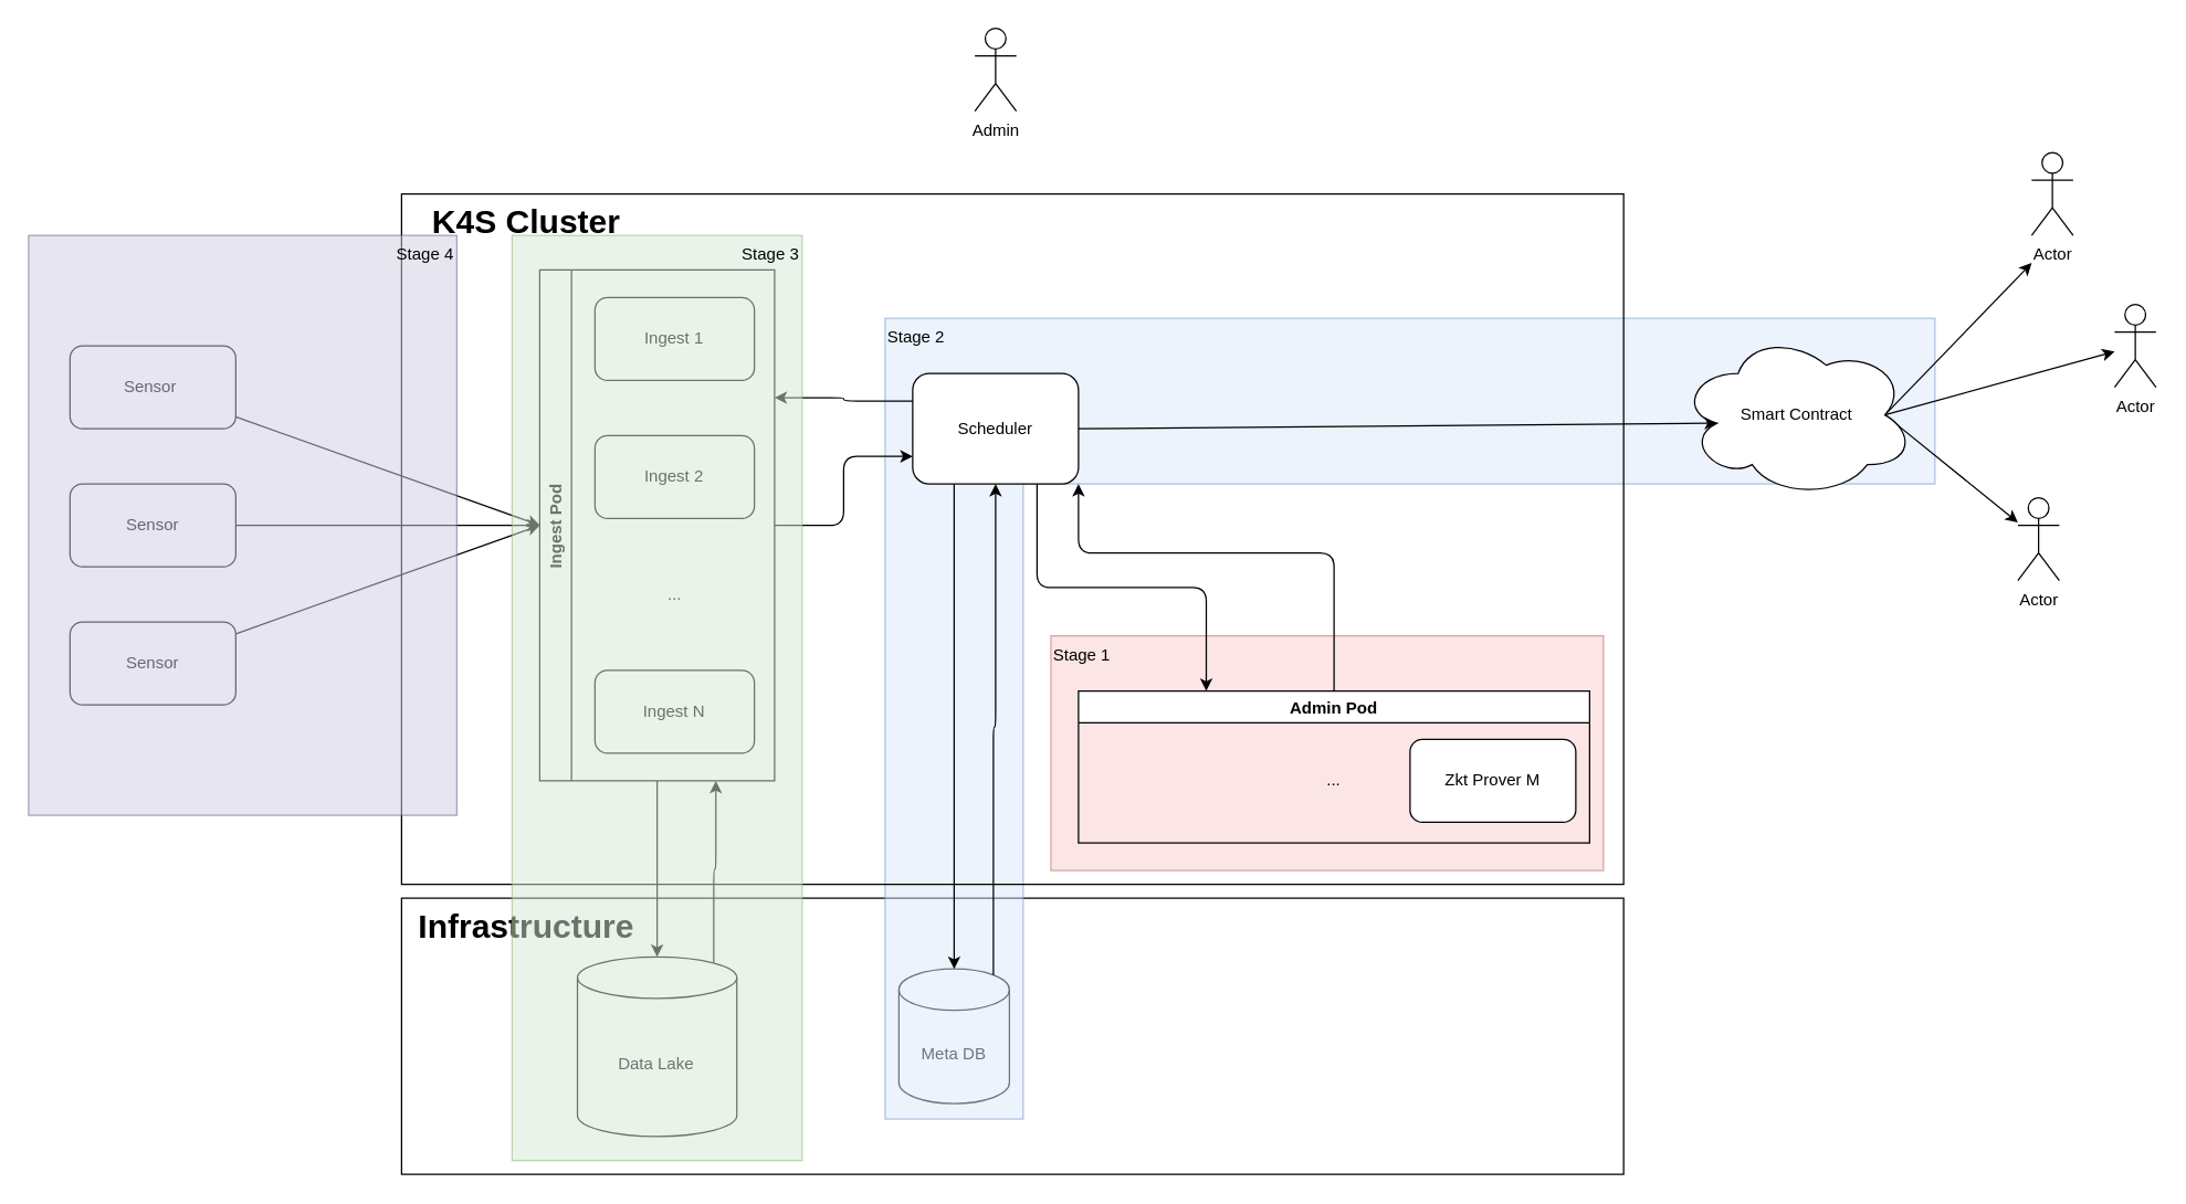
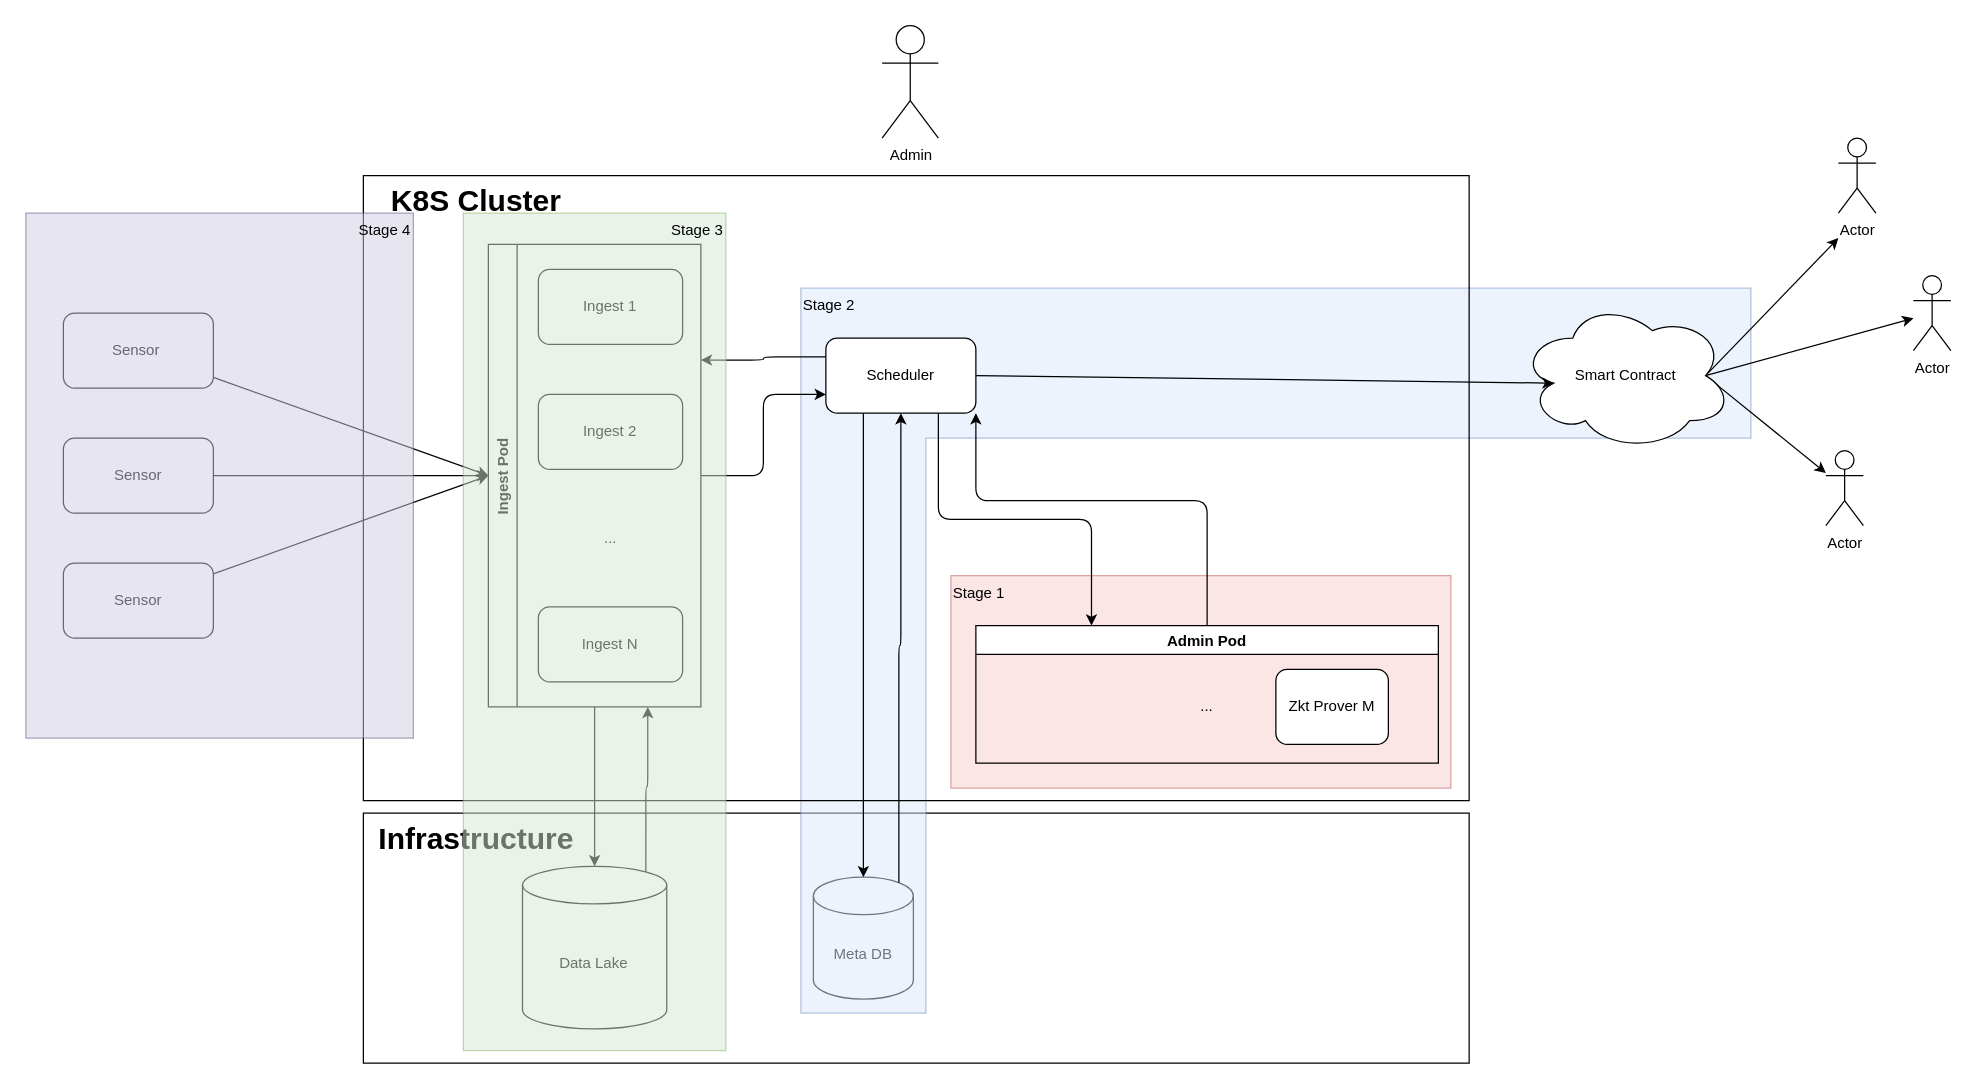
  <mxCell id="0" />
  <mxCell id="1" parent="0" />
  <mxCell id="2" value="" style="group" parent="1" vertex="1" connectable="0"><mxGeometry x="290" y="650" width="884.62" height="200" as="geometry" /></mxCell>
  <mxCell id="3" value="" style="rounded=0;whiteSpace=wrap;html=1;fillColor=none;align=left;" parent="2" vertex="1"><mxGeometry width="884.62" height="200" as="geometry" /></mxCell>
  <mxCell id="4" value="Infrastructure" style="text;strokeColor=none;fillColor=none;html=1;fontSize=24;fontStyle=1;verticalAlign=middle;align=center;fontFamily=Helvetica;fontColor=default;container=1;" parent="2" vertex="1"><mxGeometry width="180.0" height="42.54" as="geometry" /></mxCell>
  <mxCell id="5" value="Data Lake" style="shape=cylinder3;whiteSpace=wrap;html=1;boundedLbl=1;backgroundOutline=1;size=15;fontFamily=Helvetica;fontSize=12;fontColor=default;strokeColor=default;fillColor=default;" parent="2" vertex="1"><mxGeometry x="127.305" y="42.54" width="115.385" height="130" as="geometry" /></mxCell>
  <mxCell id="6" value="Meta DB" style="shape=cylinder3;whiteSpace=wrap;html=1;boundedLbl=1;backgroundOutline=1;size=15;fontFamily=Helvetica;fontSize=12;fontColor=default;strokeColor=default;fillColor=default;" parent="2" vertex="1"><mxGeometry x="360" y="51.27" width="80" height="97.46" as="geometry" /></mxCell>
  <mxCell id="7" value="Stage 2" style="shape=corner;whiteSpace=wrap;html=1;fillColor=#dae8fc;opacity=50;dx=100;dy=120;strokeColor=#6c8ebf;align=left;verticalAlign=top;" parent="1" vertex="1"><mxGeometry x="640" y="230" width="760" height="580" as="geometry" /></mxCell>
  <mxCell id="8" value="" style="group;fillColor=none;align=left;" parent="1" vertex="1" connectable="0"><mxGeometry x="290" y="140" width="884.62" height="500" as="geometry" /></mxCell>
  <mxCell id="9" value="" style="rounded=0;whiteSpace=wrap;html=1;fillColor=none;align=left;" parent="8" vertex="1"><mxGeometry width="884.62" height="500" as="geometry" /></mxCell>
- <mxCell id="10" value="K4S Cluster" style="text;strokeColor=none;fillColor=none;html=1;fontSize=24;fontStyle=1;verticalAlign=middle;align=center;fontFamily=Helvetica;fontColor=default;container=1;" parent="8" vertex="1"><mxGeometry width="180.0" height="42.54" as="geometry" /></mxCell>
- <mxCell id="11" value="Scheduler" style="rounded=1;whiteSpace=wrap;html=1;" parent="8" vertex="1"><mxGeometry x="370" y="130" width="120" height="80" as="geometry" /></mxCell>
+ <mxCell id="10" value="K8S Cluster" style="text;strokeColor=none;fillColor=none;html=1;fontSize=24;fontStyle=1;verticalAlign=middle;align=center;fontFamily=Helvetica;fontColor=default;container=1;" parent="8" vertex="1"><mxGeometry width="180.0" height="42.54" as="geometry" /></mxCell>
+ <mxCell id="11" value="Scheduler" style="rounded=1;whiteSpace=wrap;html=1;" parent="8" vertex="1"><mxGeometry x="370" y="130" width="120" height="60" as="geometry" /></mxCell>
  <mxCell id="12" value="Stage 1" style="rounded=0;whiteSpace=wrap;html=1;fillColor=#f8cecc;strokeColor=#b85450;opacity=50;align=left;verticalAlign=top;" parent="8" vertex="1"><mxGeometry x="470" y="320" width="400" height="170" as="geometry" /></mxCell>
  <mxCell id="13" style="html=1;fontFamily=Helvetica;fontSize=12;fontColor=default;endArrow=classic;endFill=1;entryX=0;entryY=0.5;entryDx=0;entryDy=0;" parent="1" source="14" target="34" edge="1"><mxGeometry relative="1" as="geometry"><mxPoint x="357" y="270" as="targetPoint" /></mxGeometry></mxCell>
  <mxCell id="14" value="Sensor&amp;nbsp;" style="rounded=1;whiteSpace=wrap;html=1;" parent="1" vertex="1"><mxGeometry x="50" y="250" width="120" height="60" as="geometry" /></mxCell>
  <mxCell id="15" style="edgeStyle=none;html=1;fontFamily=Helvetica;fontSize=12;fontColor=default;endArrow=classic;endFill=1;entryX=0;entryY=0.5;entryDx=0;entryDy=0;" parent="1" source="16" target="34" edge="1"><mxGeometry relative="1" as="geometry"><mxPoint x="356.923" y="270" as="targetPoint" /></mxGeometry></mxCell>
  <mxCell id="16" value="Sensor" style="rounded=1;whiteSpace=wrap;html=1;" parent="1" vertex="1"><mxGeometry x="50" y="350" width="120" height="60" as="geometry" /></mxCell>
  <mxCell id="17" style="edgeStyle=none;html=1;fontFamily=Helvetica;fontSize=12;fontColor=default;endArrow=classic;endFill=1;entryX=0;entryY=0.5;entryDx=0;entryDy=0;" parent="1" source="18" target="34" edge="1"><mxGeometry relative="1" as="geometry"><mxPoint x="356.923" y="270" as="targetPoint" /></mxGeometry></mxCell>
  <mxCell id="18" value="Sensor" style="rounded=1;whiteSpace=wrap;html=1;" parent="1" vertex="1"><mxGeometry x="50" y="450" width="120" height="60" as="geometry" /></mxCell>
  <mxCell id="19" style="edgeStyle=none;html=1;fontFamily=Helvetica;fontSize=12;fontColor=default;endArrow=classic;endFill=1;exitX=0.875;exitY=0.5;exitDx=0;exitDy=0;exitPerimeter=0;" parent="1" source="22" edge="1"><mxGeometry relative="1" as="geometry"><mxPoint x="1470" y="190" as="targetPoint" /></mxGeometry></mxCell>
  <mxCell id="20" style="edgeStyle=none;html=1;fontFamily=Helvetica;fontSize=12;fontColor=default;endArrow=classic;endFill=1;exitX=0.875;exitY=0.5;exitDx=0;exitDy=0;exitPerimeter=0;" parent="1" source="22" target="25" edge="1"><mxGeometry relative="1" as="geometry" /></mxCell>
  <mxCell id="21" style="edgeStyle=none;html=1;exitX=0.875;exitY=0.5;exitDx=0;exitDy=0;exitPerimeter=0;fontFamily=Helvetica;fontSize=12;fontColor=default;endArrow=classic;endFill=1;" parent="1" source="22" target="26" edge="1"><mxGeometry relative="1" as="geometry" /></mxCell>
  <mxCell id="22" value="Smart Contract" style="ellipse;shape=cloud;whiteSpace=wrap;html=1;fontFamily=Helvetica;fontSize=12;fontColor=default;strokeColor=default;fillColor=default;" parent="1" vertex="1"><mxGeometry x="1215" y="240" width="170" height="120" as="geometry" /></mxCell>
  <mxCell id="23" style="edgeStyle=none;html=1;exitX=1;exitY=0.5;exitDx=0;exitDy=0;fontFamily=Helvetica;fontSize=12;fontColor=default;endArrow=classic;endFill=1;entryX=0.16;entryY=0.55;entryDx=0;entryDy=0;entryPerimeter=0;" parent="1" source="11" target="22" edge="1"><mxGeometry relative="1" as="geometry"><mxPoint x="1270" y="300" as="targetPoint" /><mxPoint x="1005.382" y="390" as="sourcePoint" /></mxGeometry></mxCell>
  <mxCell id="24" value="Actor" style="shape=umlActor;verticalLabelPosition=bottom;verticalAlign=top;html=1;outlineConnect=0;fontFamily=Helvetica;fontSize=12;fontColor=default;strokeColor=default;fillColor=default;" parent="1" vertex="1"><mxGeometry x="1470" y="110" width="30" height="60" as="geometry" /></mxCell>
  <mxCell id="25" value="Actor" style="shape=umlActor;verticalLabelPosition=bottom;verticalAlign=top;html=1;outlineConnect=0;fontFamily=Helvetica;fontSize=12;fontColor=default;strokeColor=default;fillColor=default;" parent="1" vertex="1"><mxGeometry x="1530" y="220" width="30" height="60" as="geometry" /></mxCell>
  <mxCell id="26" value="Actor" style="shape=umlActor;verticalLabelPosition=bottom;verticalAlign=top;html=1;outlineConnect=0;fontFamily=Helvetica;fontSize=12;fontColor=default;strokeColor=default;fillColor=default;" parent="1" vertex="1"><mxGeometry x="1460" y="360" width="30" height="60" as="geometry" /></mxCell>
  <mxCell id="27" style="edgeStyle=orthogonalEdgeStyle;html=1;exitX=0.855;exitY=0;exitDx=0;exitDy=4.35;exitPerimeter=0;entryX=0.5;entryY=1;entryDx=0;entryDy=0;strokeColor=default;" parent="1" source="6" target="11" edge="1"><mxGeometry relative="1" as="geometry" /></mxCell>
  <mxCell id="28" value="" style="group" parent="1" vertex="1" connectable="0"><mxGeometry x="390" y="195" width="170" height="370" as="geometry" /></mxCell>
  <mxCell id="29" value="" style="group" parent="28" vertex="1" connectable="0"><mxGeometry x="40.001" y="20" width="115.385" height="330" as="geometry" /></mxCell>
  <mxCell id="30" value="Ingest 1" style="rounded=1;whiteSpace=wrap;html=1;" parent="29" vertex="1"><mxGeometry width="115.385" height="60" as="geometry" /></mxCell>
  <mxCell id="31" value="Ingest 2" style="rounded=1;whiteSpace=wrap;html=1;" parent="29" vertex="1"><mxGeometry y="100" width="115.385" height="60" as="geometry" /></mxCell>
  <mxCell id="32" value="Ingest N" style="rounded=1;whiteSpace=wrap;html=1;" parent="29" vertex="1"><mxGeometry y="270" width="115.385" height="60" as="geometry" /></mxCell>
  <mxCell id="33" value="..." style="text;html=1;strokeColor=none;fillColor=none;align=center;verticalAlign=middle;whiteSpace=wrap;rounded=0;" parent="29" vertex="1"><mxGeometry x="28.846" y="200" width="57.692" height="30" as="geometry" /></mxCell>
  <mxCell id="34" value="Ingest Pod" style="swimlane;horizontal=0;container=0;" parent="28" vertex="1"><mxGeometry width="170" height="370" as="geometry" /></mxCell>
  <mxCell id="35" style="edgeStyle=orthogonalEdgeStyle;html=1;exitX=0.25;exitY=1;exitDx=0;exitDy=0;entryX=0.5;entryY=0;entryDx=0;entryDy=0;entryPerimeter=0;strokeColor=default;" parent="1" source="11" target="6" edge="1"><mxGeometry relative="1" as="geometry" /></mxCell>
  <mxCell id="36" style="edgeStyle=orthogonalEdgeStyle;html=1;exitX=0.75;exitY=1;exitDx=0;exitDy=0;entryX=0.25;entryY=0;entryDx=0;entryDy=0;strokeColor=default;" parent="1" source="11" target="39" edge="1"><mxGeometry relative="1" as="geometry" /></mxCell>
  <mxCell id="37" style="edgeStyle=orthogonalEdgeStyle;html=1;exitX=0;exitY=0.25;exitDx=0;exitDy=0;entryX=1;entryY=0.25;entryDx=0;entryDy=0;strokeColor=default;" parent="1" source="11" target="34" edge="1"><mxGeometry relative="1" as="geometry" /></mxCell>
  <mxCell id="38" style="edgeStyle=orthogonalEdgeStyle;html=1;exitX=0.5;exitY=0;exitDx=0;exitDy=0;entryX=1;entryY=1;entryDx=0;entryDy=0;strokeColor=default;" parent="1" source="39" target="11" edge="1"><mxGeometry relative="1" as="geometry"><Array as="points"><mxPoint x="965" y="400" /><mxPoint x="780" y="400" /></Array></mxGeometry></mxCell>
  <mxCell id="39" value="Admin Pod" style="swimlane;" parent="1" vertex="1"><mxGeometry x="780" y="500" width="370" height="110" as="geometry" /></mxCell>
- <mxCell id="40" value="Zkt Prover M" style="rounded=1;whiteSpace=wrap;html=1;" parent="39" vertex="1"><mxGeometry x="240" y="35" width="120" height="60" as="geometry" /></mxCell>
+ <mxCell id="40" value="Zkt Prover M" style="rounded=1;whiteSpace=wrap;html=1;" parent="39" vertex="1"><mxGeometry x="240" y="35" width="90" height="60" as="geometry" /></mxCell>
  <mxCell id="41" value="..." style="text;html=1;strokeColor=none;fillColor=none;align=center;verticalAlign=middle;whiteSpace=wrap;rounded=0;" parent="39" vertex="1"><mxGeometry x="156.157" y="50" width="57.692" height="30" as="geometry" /></mxCell>
  <mxCell id="42" style="edgeStyle=orthogonalEdgeStyle;html=1;exitX=1;exitY=0.5;exitDx=0;exitDy=0;entryX=0;entryY=0.75;entryDx=0;entryDy=0;" parent="1" source="34" target="11" edge="1"><mxGeometry relative="1" as="geometry" /></mxCell>
  <mxCell id="43" style="edgeStyle=orthogonalEdgeStyle;html=1;exitX=0.5;exitY=1;exitDx=0;exitDy=0;entryX=0.5;entryY=0;entryDx=0;entryDy=0;entryPerimeter=0;strokeColor=default;" parent="1" source="34" target="5" edge="1"><mxGeometry relative="1" as="geometry" /></mxCell>
  <mxCell id="44" style="edgeStyle=orthogonalEdgeStyle;html=1;exitX=0.855;exitY=0;exitDx=0;exitDy=4.35;exitPerimeter=0;entryX=0.75;entryY=1;entryDx=0;entryDy=0;strokeColor=default;" parent="1" source="5" target="34" edge="1"><mxGeometry relative="1" as="geometry" /></mxCell>
- <mxCell id="45" value="Admin" style="shape=umlActor;verticalLabelPosition=bottom;verticalAlign=top;html=1;outlineConnect=0;fontFamily=Helvetica;fontSize=12;fontColor=default;strokeColor=default;fillColor=default;" parent="1" vertex="1"><mxGeometry x="705" y="20" width="30" height="60" as="geometry" /></mxCell>
+ <mxCell id="45" value="Admin" style="shape=umlActor;verticalLabelPosition=bottom;verticalAlign=top;html=1;outlineConnect=0;fontFamily=Helvetica;fontSize=12;fontColor=default;strokeColor=default;fillColor=default;" parent="1" vertex="1"><mxGeometry x="705" y="20" width="45" height="90" as="geometry" /></mxCell>
  <mxCell id="46" value="Stage 3" style="rounded=0;whiteSpace=wrap;html=1;fillColor=#d5e8d4;strokeColor=#82b366;opacity=50;align=right;verticalAlign=top;" parent="1" vertex="1"><mxGeometry x="370" y="170" width="210" height="670" as="geometry" /></mxCell>
  <mxCell id="47" value="Stage 4" style="rounded=0;whiteSpace=wrap;html=1;fillColor=#d0cee2;strokeColor=#56517e;opacity=50;align=right;verticalAlign=top;" vertex="1" parent="1"><mxGeometry x="20" y="170" width="310" height="420" as="geometry" /></mxCell>
